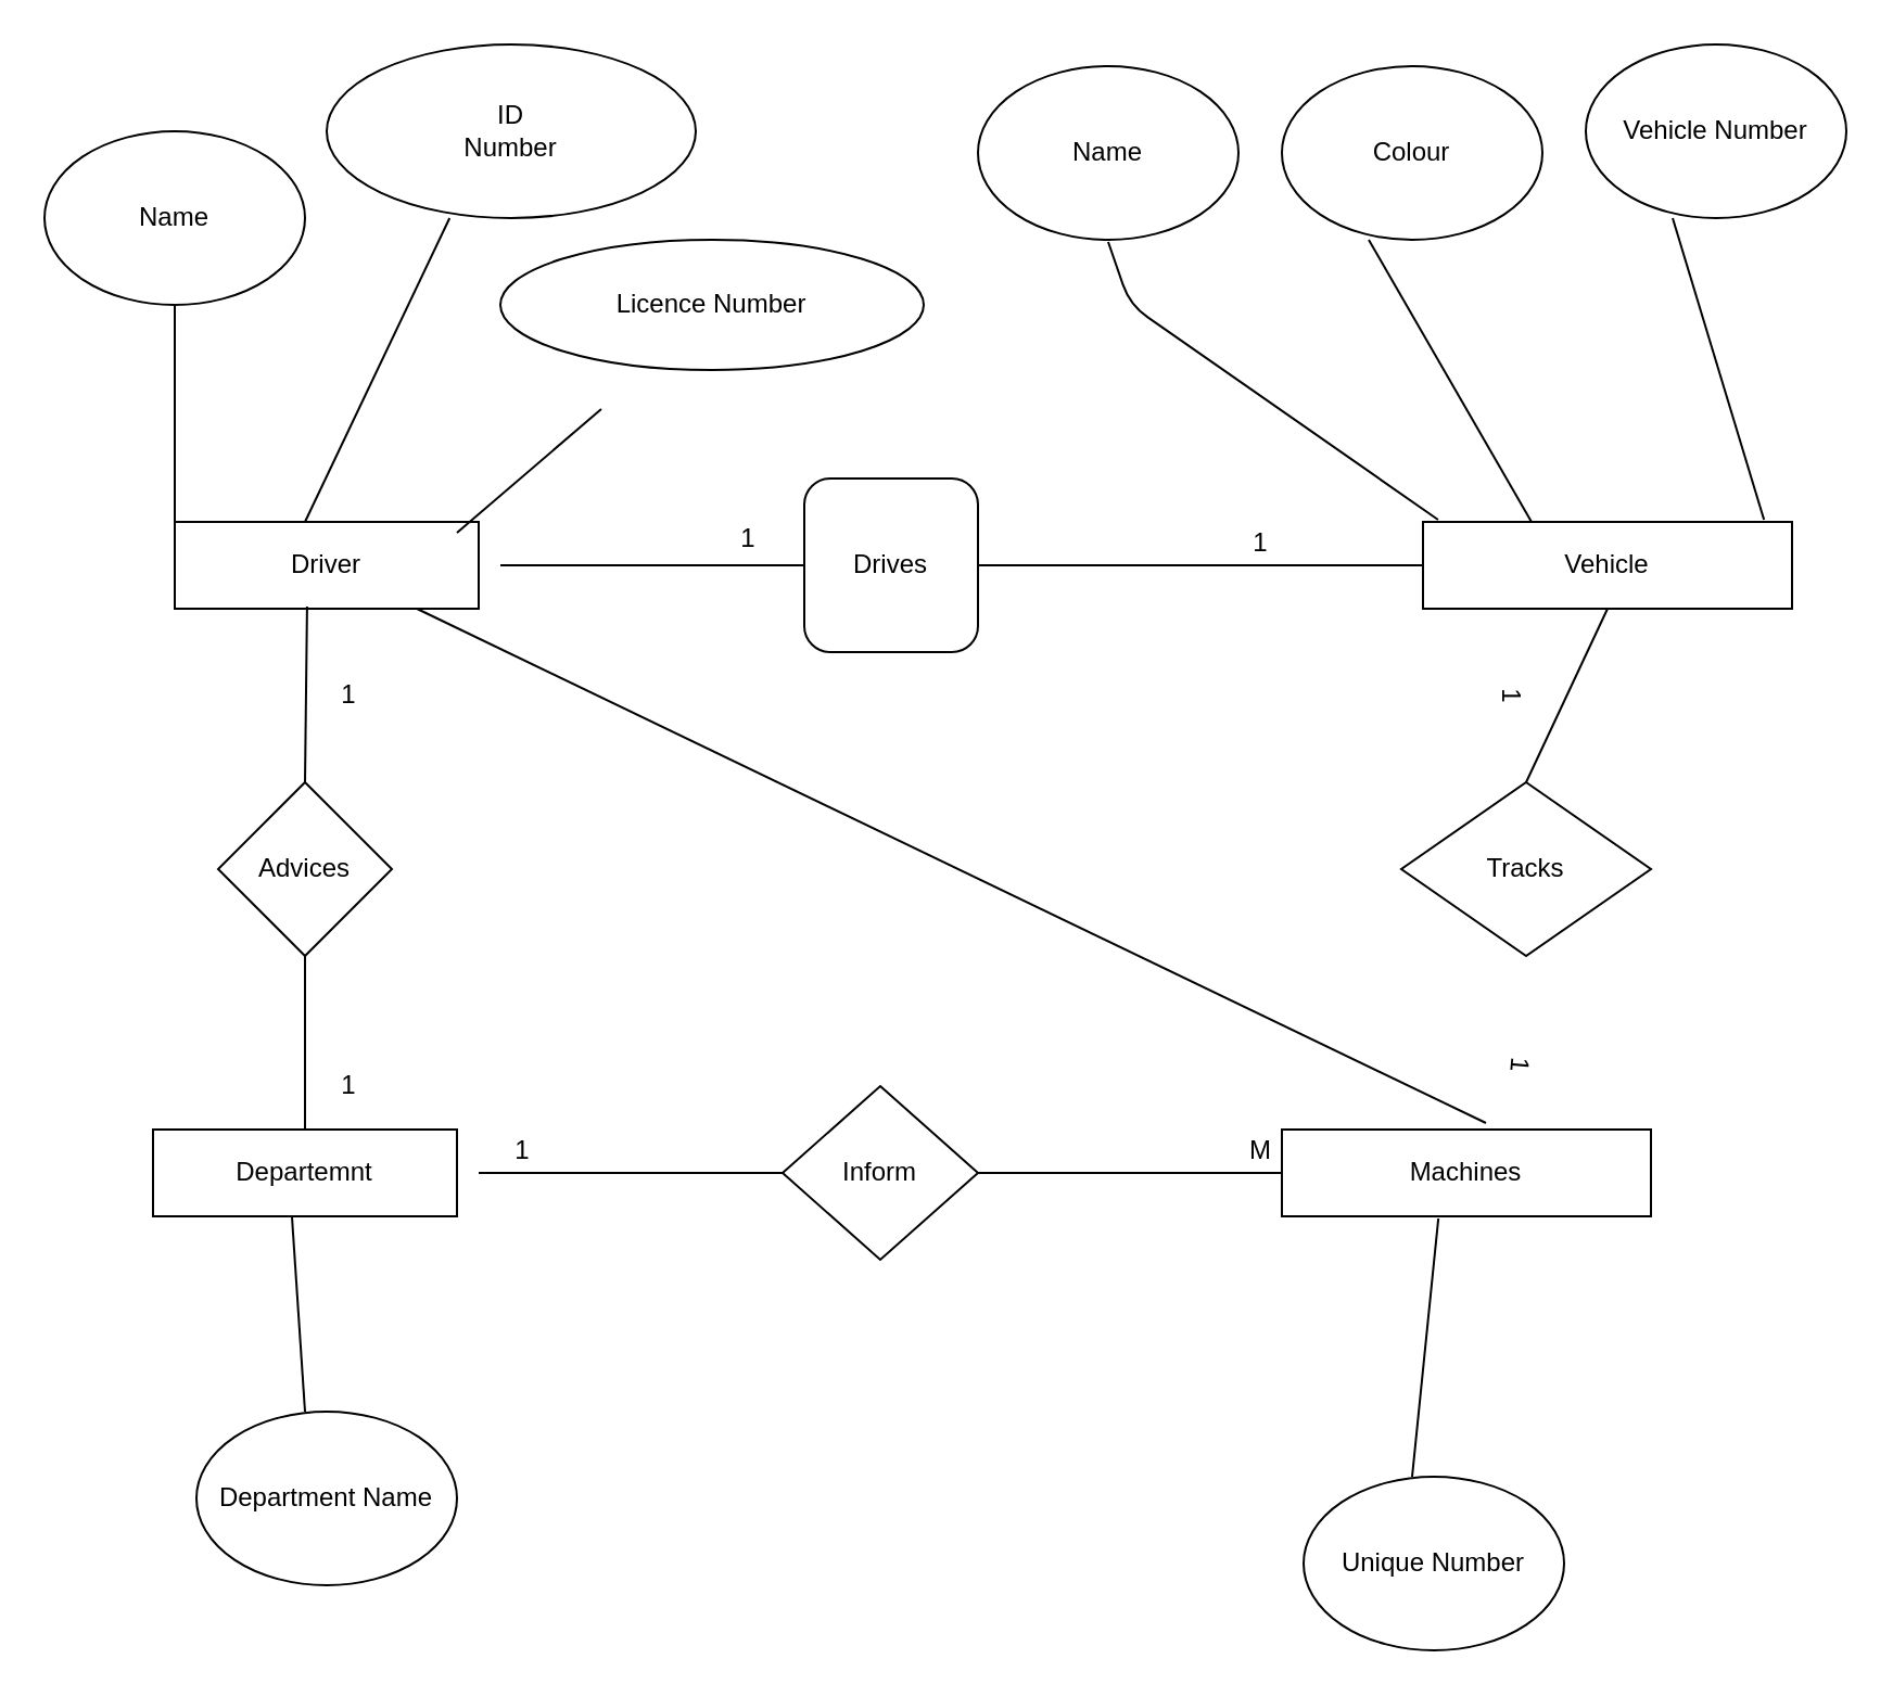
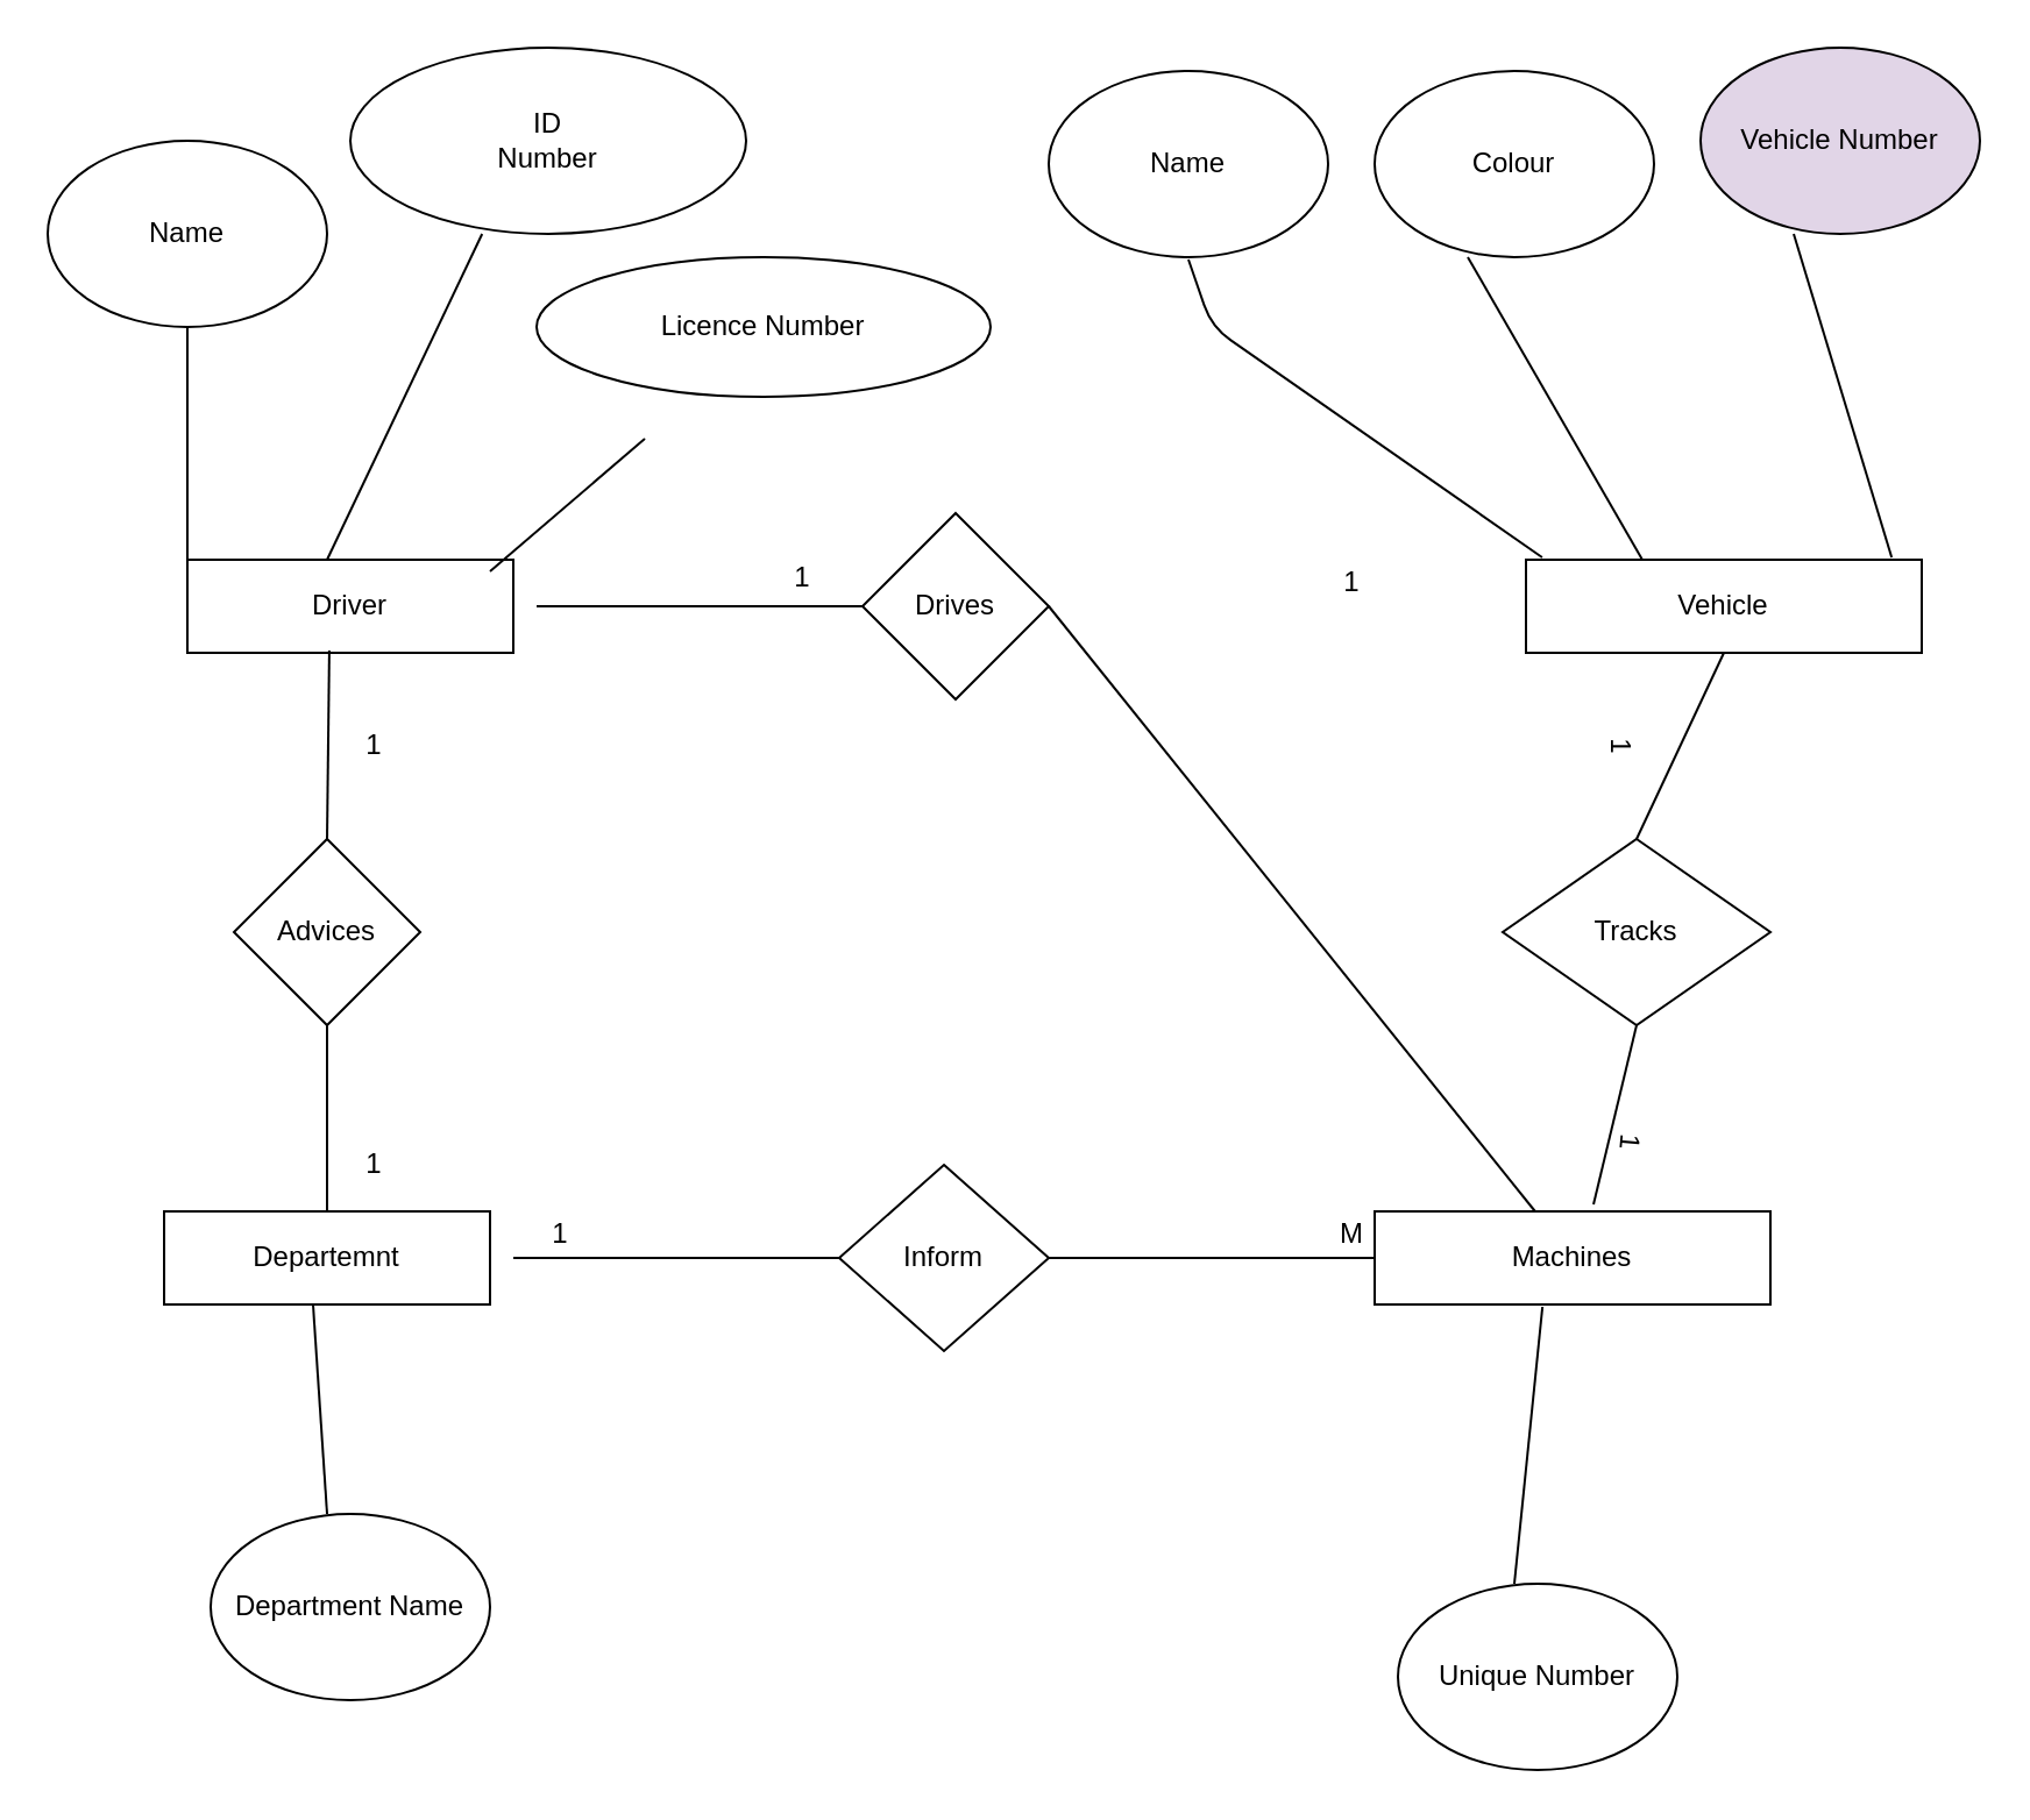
  <mxCell id="0" />
  <mxCell id="1" parent="0" />
  <mxCell id="2" value="Vehicle" style="rounded=0;whiteSpace=wrap;html=1;" vertex="1" parent="1"><mxGeometry x="655" y="240" width="170" height="40" as="geometry" /></mxCell>
- <mxCell id="3" value="Drives" style="whiteSpace=wrap;html=1;rounded=1;" vertex="1" parent="1"><mxGeometry x="370" y="220" width="80" height="80" as="geometry" /></mxCell>
+ <mxCell id="3" value="Drives" style="rhombus;whiteSpace=wrap;html=1;" vertex="1" parent="1"><mxGeometry x="370" y="220" width="80" height="80" as="geometry" /></mxCell>
  <mxCell id="4" value="Advices" style="rhombus;whiteSpace=wrap;html=1;" vertex="1" parent="1"><mxGeometry x="100" y="360" width="80" height="80" as="geometry" /></mxCell>
  <mxCell id="5" value="Driver" style="rounded=0;whiteSpace=wrap;html=1;" vertex="1" parent="1"><mxGeometry x="80" y="240" width="140" height="40" as="geometry" /></mxCell>
  <mxCell id="6" value="Inform" style="rhombus;whiteSpace=wrap;html=1;" vertex="1" parent="1"><mxGeometry x="360" y="500" width="90" height="80" as="geometry" /></mxCell>
  <mxCell id="7" value="Machines" style="rounded=0;whiteSpace=wrap;html=1;" vertex="1" parent="1"><mxGeometry x="590" y="520" width="170" height="40" as="geometry" /></mxCell>
  <mxCell id="8" value="Tracks" style="rhombus;whiteSpace=wrap;html=1;" vertex="1" parent="1"><mxGeometry x="645" y="360" width="115" height="80" as="geometry" /></mxCell>
  <mxCell id="9" value="" style="endArrow=none;html=1;entryX=0.5;entryY=1;entryDx=0;entryDy=0;exitX=0.5;exitY=0;exitDx=0;exitDy=0;" edge="1" parent="1" target="4"><mxGeometry width="50" height="50" relative="1" as="geometry"><mxPoint x="140" y="520" as="sourcePoint" /><mxPoint x="165" y="470" as="targetPoint" /></mxGeometry></mxCell>
  <mxCell id="10" value="" style="endArrow=none;html=1;entryX=0.364;entryY=0.975;entryDx=0;entryDy=0;entryPerimeter=0;" edge="1" parent="1"><mxGeometry width="50" height="50" relative="1" as="geometry"><mxPoint x="140" y="360" as="sourcePoint" /><mxPoint x="140.96" y="279" as="targetPoint" /></mxGeometry></mxCell>
  <mxCell id="11" value="" style="endArrow=none;html=1;entryX=0;entryY=0.5;entryDx=0;entryDy=0;" edge="1" parent="1" target="3"><mxGeometry width="50" height="50" relative="1" as="geometry"><mxPoint x="230" y="260" as="sourcePoint" /><mxPoint x="280" y="210" as="targetPoint" /></mxGeometry></mxCell>
  <mxCell id="12" value="" style="endArrow=none;html=1;entryX=0;entryY=0.5;entryDx=0;entryDy=0;" edge="1" parent="1" target="7"><mxGeometry width="50" height="50" relative="1" as="geometry"><mxPoint x="450" y="540" as="sourcePoint" /><mxPoint x="500" y="490" as="targetPoint" /></mxGeometry></mxCell>
  <mxCell id="13" value="" style="endArrow=none;html=1;" edge="1" parent="1"><mxGeometry width="50" height="50" relative="1" as="geometry"><mxPoint x="220" y="540" as="sourcePoint" /><mxPoint x="360" y="540" as="targetPoint" /></mxGeometry></mxCell>
  <mxCell id="14" value="" style="endArrow=none;html=1;exitX=0.5;exitY=0;exitDx=0;exitDy=0;entryX=0.5;entryY=1;entryDx=0;entryDy=0;" edge="1" parent="1" source="8" target="2"><mxGeometry width="50" height="50" relative="1" as="geometry"><mxPoint x="640" y="330" as="sourcePoint" /><mxPoint x="690" y="280" as="targetPoint" /></mxGeometry></mxCell>
- <mxCell id="15" value="" style="endArrow=none;html=1;exitX=0.553;exitY=-0.075;exitDx=0;exitDy=0;exitPerimeter=0;" edge="1" parent="1" source="7" target="5"><mxGeometry width="50" height="50" relative="1" as="geometry"><mxPoint x="640" y="490" as="sourcePoint" /><mxPoint x="690" y="440" as="targetPoint" /></mxGeometry></mxCell>
- <mxCell id="16" value="" style="endArrow=none;html=1;exitX=1;exitY=0.5;exitDx=0;exitDy=0;entryX=0;entryY=0.5;entryDx=0;entryDy=0;" edge="1" parent="1" source="3" target="2"><mxGeometry width="50" height="50" relative="1" as="geometry"><mxPoint x="450" y="430" as="sourcePoint" /><mxPoint x="590" y="260" as="targetPoint" /></mxGeometry></mxCell>
+ <mxCell id="15" value="" style="endArrow=none;html=1;entryX=0.5;entryY=1;entryDx=0;entryDy=0;exitX=0.553;exitY=-0.075;exitDx=0;exitDy=0;exitPerimeter=0;" edge="1" parent="1" source="7" target="8"><mxGeometry width="50" height="50" relative="1" as="geometry"><mxPoint x="640" y="490" as="sourcePoint" /><mxPoint x="690" y="440" as="targetPoint" /></mxGeometry></mxCell>
+ <mxCell id="16" value="" style="endArrow=none;html=1;exitX=1;exitY=0.5;exitDx=0;exitDy=0;" edge="1" parent="1" source="3" target="7"><mxGeometry width="50" height="50" relative="1" as="geometry"><mxPoint x="450" y="430" as="sourcePoint" /><mxPoint x="590" y="260" as="targetPoint" /></mxGeometry></mxCell>
  <mxCell id="17" value="Departemnt" style="rounded=0;whiteSpace=wrap;html=1;" vertex="1" parent="1"><mxGeometry x="70" y="520" width="140" height="40" as="geometry" /></mxCell>
  <mxCell id="18" value="" style="endArrow=none;html=1;" edge="1" parent="1"><mxGeometry width="50" height="50" relative="1" as="geometry"><mxPoint x="210" y="245" as="sourcePoint" /><mxPoint x="210" y="245" as="targetPoint" /><Array as="points"><mxPoint x="280" y="185" /></Array></mxGeometry></mxCell>
  <mxCell id="19" value="" style="endArrow=none;html=1;" edge="1" parent="1" target="20"><mxGeometry width="50" height="50" relative="1" as="geometry"><mxPoint x="80" y="240" as="sourcePoint" /><mxPoint x="80" y="240" as="targetPoint" /><Array as="points"><mxPoint x="80" y="130" /></Array></mxGeometry></mxCell>
  <mxCell id="20" value="Name" style="ellipse;whiteSpace=wrap;html=1;" vertex="1" parent="1"><mxGeometry x="20" y="60" width="120" height="80" as="geometry" /></mxCell>
  <mxCell id="21" value="Licence Number" style="ellipse;whiteSpace=wrap;html=1;" vertex="1" parent="1"><mxGeometry x="230" y="110" width="195" height="60" as="geometry" /></mxCell>
  <mxCell id="22" value="" style="endArrow=none;html=1;entryX=0.333;entryY=1;entryDx=0;entryDy=0;entryPerimeter=0;" edge="1" parent="1" target="23"><mxGeometry width="50" height="50" relative="1" as="geometry"><mxPoint x="140" y="240" as="sourcePoint" /><mxPoint x="190" y="190" as="targetPoint" /></mxGeometry></mxCell>
  <mxCell id="23" value="ID&lt;br&gt;Number" style="ellipse;whiteSpace=wrap;html=1;" vertex="1" parent="1"><mxGeometry x="150" y="20" width="170" height="80" as="geometry" /></mxCell>
  <mxCell id="24" value="Name" style="ellipse;whiteSpace=wrap;html=1;" vertex="1" parent="1"><mxGeometry x="450" y="30" width="120" height="80" as="geometry" /></mxCell>
  <mxCell id="25" value="" style="endArrow=none;html=1;exitX=0.041;exitY=-0.025;exitDx=0;exitDy=0;exitPerimeter=0;" edge="1" parent="1" source="2"><mxGeometry width="50" height="50" relative="1" as="geometry"><mxPoint x="560" y="230" as="sourcePoint" /><mxPoint x="510" y="111" as="targetPoint" /><Array as="points"><mxPoint x="520" y="140" /></Array></mxGeometry></mxCell>
  <mxCell id="26" value="" style="endArrow=none;html=1;exitX=0.294;exitY=0;exitDx=0;exitDy=0;exitPerimeter=0;" edge="1" parent="1" source="2"><mxGeometry width="50" height="50" relative="1" as="geometry"><mxPoint x="660" y="230" as="sourcePoint" /><mxPoint x="630" y="110" as="targetPoint" /></mxGeometry></mxCell>
  <mxCell id="27" value="" style="endArrow=none;html=1;entryX=0.924;entryY=-0.025;entryDx=0;entryDy=0;entryPerimeter=0;" edge="1" parent="1" target="2"><mxGeometry width="50" height="50" relative="1" as="geometry"><mxPoint x="770" y="100" as="sourcePoint" /><mxPoint x="480" y="150" as="targetPoint" /></mxGeometry></mxCell>
  <mxCell id="28" value="Colour" style="ellipse;whiteSpace=wrap;html=1;" vertex="1" parent="1"><mxGeometry x="590" y="30" width="120" height="80" as="geometry" /></mxCell>
- <mxCell id="29" value="Vehicle Number" style="ellipse;whiteSpace=wrap;html=1;" vertex="1" parent="1"><mxGeometry x="730" y="20" width="120" height="80" as="geometry" /></mxCell>
+ <mxCell id="29" value="Vehicle Number" style="ellipse;whiteSpace=wrap;html=1;fillColor=#e1d5e7;" vertex="1" parent="1"><mxGeometry x="730" y="20" width="120" height="80" as="geometry" /></mxCell>
  <mxCell id="30" value="" style="endArrow=none;html=1;entryX=0.457;entryY=1;entryDx=0;entryDy=0;entryPerimeter=0;" edge="1" parent="1" target="17"><mxGeometry width="50" height="50" relative="1" as="geometry"><mxPoint x="140" y="650" as="sourcePoint" /><mxPoint x="480" y="450" as="targetPoint" /></mxGeometry></mxCell>
  <mxCell id="31" value="" style="endArrow=none;html=1;entryX=0.424;entryY=1.025;entryDx=0;entryDy=0;entryPerimeter=0;" edge="1" parent="1" target="7"><mxGeometry width="50" height="50" relative="1" as="geometry"><mxPoint x="650" y="680" as="sourcePoint" /><mxPoint x="480" y="650" as="targetPoint" /></mxGeometry></mxCell>
  <mxCell id="32" value="Department Name" style="ellipse;whiteSpace=wrap;html=1;" vertex="1" parent="1"><mxGeometry x="90" y="650" width="120" height="80" as="geometry" /></mxCell>
  <mxCell id="33" value="Unique Number" style="ellipse;whiteSpace=wrap;html=1;" vertex="1" parent="1"><mxGeometry x="600" y="680" width="120" height="80" as="geometry" /></mxCell>
  <mxCell id="34" value="1" style="text;html=1;align=center;verticalAlign=middle;resizable=0;points=[];autosize=1;" vertex="1" parent="1"><mxGeometry x="334" y="238" width="20" height="20" as="geometry" /></mxCell>
  <mxCell id="35" value="1" style="text;html=1;align=center;verticalAlign=middle;resizable=0;points=[];autosize=1;" vertex="1" parent="1"><mxGeometry x="570" y="240" width="20" height="20" as="geometry" /></mxCell>
  <mxCell id="36" value="1" style="text;html=1;align=center;verticalAlign=middle;resizable=0;points=[];autosize=1;rotation=90;" vertex="1" parent="1"><mxGeometry x="686" y="310" width="20" height="20" as="geometry" /></mxCell>
  <mxCell id="37" value="1" style="text;html=1;align=center;verticalAlign=middle;resizable=0;points=[];autosize=1;rotation=95;" vertex="1" parent="1"><mxGeometry x="690" y="480" width="20" height="20" as="geometry" /></mxCell>
  <mxCell id="38" value="M" style="text;html=1;align=center;verticalAlign=middle;resizable=0;points=[];autosize=1;" vertex="1" parent="1"><mxGeometry x="565" y="520" width="30" height="20" as="geometry" /></mxCell>
  <mxCell id="39" value="1" style="text;html=1;align=center;verticalAlign=middle;resizable=0;points=[];autosize=1;" vertex="1" parent="1"><mxGeometry x="230" y="520" width="20" height="20" as="geometry" /></mxCell>
  <mxCell id="40" value="1" style="text;html=1;align=center;verticalAlign=middle;resizable=0;points=[];autosize=1;" vertex="1" parent="1"><mxGeometry x="150" y="310" width="20" height="20" as="geometry" /></mxCell>
  <mxCell id="41" value="1" style="text;html=1;align=center;verticalAlign=middle;resizable=0;points=[];autosize=1;" vertex="1" parent="1"><mxGeometry x="150" y="490" width="20" height="20" as="geometry" /></mxCell>
